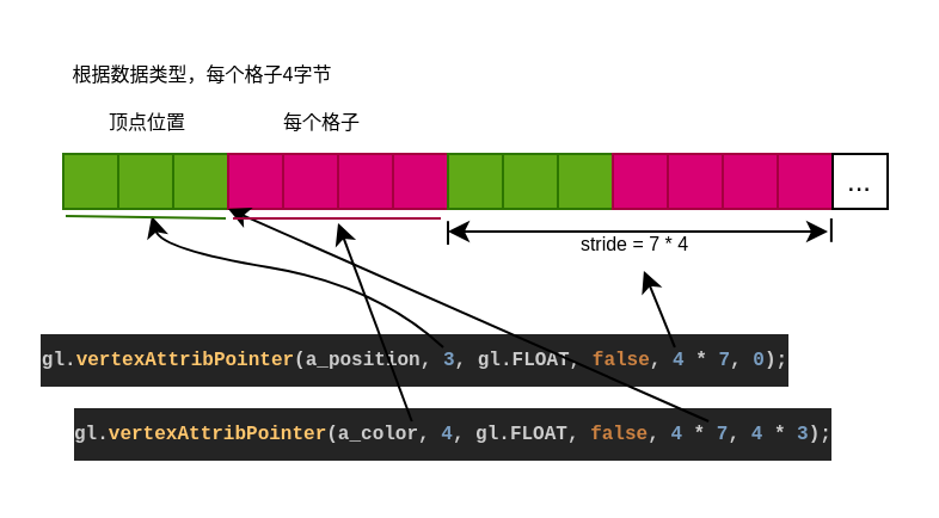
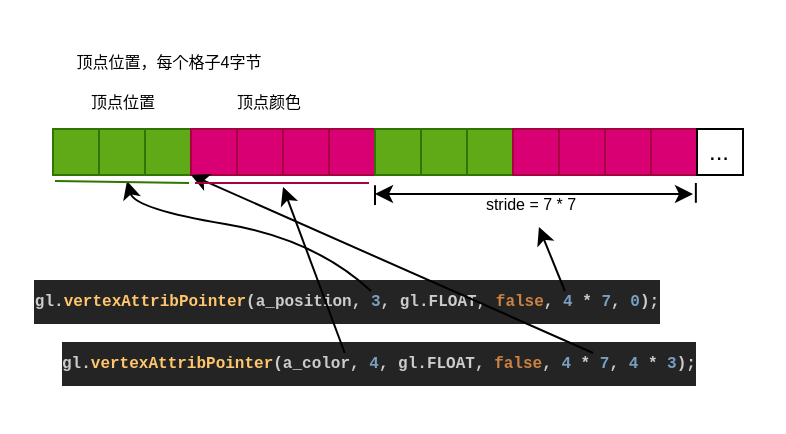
  <mxCell id="0" />
  <mxCell id="1" parent="0" />
  <mxCell id="2" value="" style="rounded=0;whiteSpace=wrap;html=1;fillColor=#60a917;fontColor=#ffffff;strokeColor=#2D7600;" vertex="1" parent="1"><mxGeometry x="26" y="64" width="23" height="23" as="geometry" /></mxCell>
  <mxCell id="3" value="" style="rounded=0;whiteSpace=wrap;html=1;fillColor=#60a917;fontColor=#ffffff;strokeColor=#2D7600;" vertex="1" parent="1"><mxGeometry x="49" y="64" width="23" height="23" as="geometry" /></mxCell>
  <mxCell id="4" value="" style="rounded=0;whiteSpace=wrap;html=1;fillColor=#60a917;fontColor=#ffffff;strokeColor=#2D7600;" vertex="1" parent="1"><mxGeometry x="72" y="64" width="23" height="23" as="geometry" /></mxCell>
  <mxCell id="5" value="" style="rounded=0;whiteSpace=wrap;html=1;fillColor=#d80073;fontColor=#ffffff;strokeColor=#A50040;" vertex="1" parent="1"><mxGeometry x="95" y="64" width="23" height="23" as="geometry" /></mxCell>
  <mxCell id="6" value="" style="rounded=0;whiteSpace=wrap;html=1;fillColor=#d80073;fontColor=#ffffff;strokeColor=#A50040;" vertex="1" parent="1"><mxGeometry x="118" y="64" width="23" height="23" as="geometry" /></mxCell>
  <mxCell id="7" value="" style="rounded=0;whiteSpace=wrap;html=1;fillColor=#d80073;fontColor=#ffffff;strokeColor=#A50040;" vertex="1" parent="1"><mxGeometry x="141" y="64" width="23" height="23" as="geometry" /></mxCell>
  <mxCell id="8" value="" style="rounded=0;whiteSpace=wrap;html=1;fillColor=#d80073;fontColor=#ffffff;strokeColor=#A50040;" vertex="1" parent="1"><mxGeometry x="164" y="64" width="23" height="23" as="geometry" /></mxCell>
  <mxCell id="9" value="" style="rounded=0;whiteSpace=wrap;html=1;fillColor=#60a917;fontColor=#ffffff;strokeColor=#2D7600;" vertex="1" parent="1"><mxGeometry x="187" y="64" width="23" height="23" as="geometry" /></mxCell>
  <mxCell id="10" value="" style="rounded=0;whiteSpace=wrap;html=1;fillColor=#60a917;fontColor=#ffffff;strokeColor=#2D7600;" vertex="1" parent="1"><mxGeometry x="210" y="64" width="23" height="23" as="geometry" /></mxCell>
  <mxCell id="11" value="" style="rounded=0;whiteSpace=wrap;html=1;fillColor=#60a917;fontColor=#ffffff;strokeColor=#2D7600;" vertex="1" parent="1"><mxGeometry x="233" y="64" width="23" height="23" as="geometry" /></mxCell>
  <mxCell id="12" value="" style="rounded=0;whiteSpace=wrap;html=1;fillColor=#d80073;fontColor=#ffffff;strokeColor=#A50040;" vertex="1" parent="1"><mxGeometry x="256" y="64" width="23" height="23" as="geometry" /></mxCell>
  <mxCell id="13" value="" style="rounded=0;whiteSpace=wrap;html=1;fillColor=#d80073;fontColor=#ffffff;strokeColor=#A50040;" vertex="1" parent="1"><mxGeometry x="279" y="64" width="23" height="23" as="geometry" /></mxCell>
  <mxCell id="14" value="" style="rounded=0;whiteSpace=wrap;html=1;fillColor=#d80073;fontColor=#ffffff;strokeColor=#A50040;" vertex="1" parent="1"><mxGeometry x="302" y="64" width="23" height="23" as="geometry" /></mxCell>
  <mxCell id="15" value="" style="rounded=0;whiteSpace=wrap;html=1;fillColor=#d80073;fontColor=#ffffff;strokeColor=#A50040;" vertex="1" parent="1"><mxGeometry x="325" y="64" width="23" height="23" as="geometry" /></mxCell>
  <mxCell id="16" value="..." style="rounded=0;whiteSpace=wrap;html=1;" vertex="1" parent="1"><mxGeometry x="348" y="64" width="23" height="23" as="geometry" /></mxCell>
  <mxCell id="17" value="顶点位置" style="text;html=1;align=center;verticalAlign=middle;resizable=0;points=[];autosize=1;strokeColor=none;fillColor=none;fontSize=8;" vertex="1" parent="1"><mxGeometry x="35.5" y="40" width="50" height="22" as="geometry" /></mxCell>
- <mxCell id="18" value="每个格子" style="text;html=1;align=center;verticalAlign=middle;resizable=0;points=[];autosize=1;strokeColor=none;fillColor=none;fontSize=8;" vertex="1" parent="1"><mxGeometry x="109" y="40" width="50" height="22" as="geometry" /></mxCell>
- <mxCell id="19" value="stride = 7 * 4" style="text;html=1;align=center;verticalAlign=middle;resizable=0;points=[];autosize=1;strokeColor=none;fillColor=none;fontSize=8;" vertex="1" parent="1"><mxGeometry x="233" y="91" width="63" height="22" as="geometry" /></mxCell>
- <mxCell id="20" value="根据数据类型，每个格子4字节" style="text;html=1;align=center;verticalAlign=middle;resizable=0;points=[];autosize=1;strokeColor=none;fillColor=none;fontSize=8;" vertex="1" parent="1"><mxGeometry x="20.5" y="20" width="126" height="22" as="geometry" /></mxCell>
+ <mxCell id="18" value="顶点颜色" style="text;html=1;align=center;verticalAlign=middle;resizable=0;points=[];autosize=1;strokeColor=none;fillColor=none;fontSize=8;" vertex="1" parent="1"><mxGeometry x="109" y="40" width="50" height="22" as="geometry" /></mxCell>
+ <mxCell id="19" value="stride = 7 * 7" style="text;html=1;align=center;verticalAlign=middle;resizable=0;points=[];autosize=1;strokeColor=none;fillColor=none;fontSize=8;" vertex="1" parent="1"><mxGeometry x="233" y="91" width="63" height="22" as="geometry" /></mxCell>
+ <mxCell id="20" value="顶点位置，每个格子4字节" style="text;html=1;align=center;verticalAlign=middle;resizable=0;points=[];autosize=1;strokeColor=none;fillColor=none;fontSize=8;" vertex="1" parent="1"><mxGeometry x="20.5" y="20" width="126" height="22" as="geometry" /></mxCell>
  <mxCell id="21" value="&lt;div style=&quot;color: rgb(204, 204, 204); background-color: rgb(36, 36, 36); font-family: Consolas, &amp;quot;Courier New&amp;quot;, monospace; font-weight: 600; line-height: 22px; white-space-collapse: preserve; font-size: 8px;&quot;&gt;gl.&lt;span style=&quot;color: #ffc66d;&quot;&gt;vertexAttribPointer&lt;/span&gt;(a_position, &lt;span style=&quot;color: #7a9ec2;&quot;&gt;3&lt;/span&gt;, gl.FLOAT, &lt;span style=&quot;color: #cc8242;&quot;&gt;false&lt;/span&gt;, &lt;span style=&quot;color: #7a9ec2;&quot;&gt;4&lt;/span&gt; * &lt;span style=&quot;color: #7a9ec2;&quot;&gt;7&lt;/span&gt;, &lt;span style=&quot;color: #7a9ec2;&quot;&gt;0&lt;/span&gt;);&lt;/div&gt;" style="text;html=1;align=center;verticalAlign=middle;resizable=0;points=[];autosize=1;strokeColor=none;fillColor=none;" vertex="1" parent="1"><mxGeometry x="20.5" y="133" width="304" height="34" as="geometry" /></mxCell>
  <mxCell id="22" value="&lt;div style=&quot;color: rgb(204, 204, 204); background-color: rgb(36, 36, 36); font-family: Consolas, &amp;quot;Courier New&amp;quot;, monospace; font-weight: 600; font-size: 8px; line-height: 22px; white-space: pre;&quot;&gt;&lt;div style=&quot;font-size: 8px;&quot;&gt;&lt;span style=&quot;color: rgb(204, 204, 204); font-size: 8px;&quot;&gt;gl.&lt;/span&gt;&lt;span style=&quot;color: rgb(255, 198, 109); font-size: 8px;&quot;&gt;vertexAttribPointer&lt;/span&gt;&lt;span style=&quot;color: rgb(204, 204, 204); font-size: 8px;&quot;&gt;(a_color, &lt;/span&gt;&lt;span style=&quot;color: rgb(122, 158, 194); font-size: 8px;&quot;&gt;4&lt;/span&gt;&lt;span style=&quot;color: rgb(204, 204, 204); font-size: 8px;&quot;&gt;, gl.FLOAT, &lt;/span&gt;&lt;span style=&quot;color: rgb(204, 130, 66); font-size: 8px;&quot;&gt;false&lt;/span&gt;&lt;span style=&quot;color: rgb(204, 204, 204); font-size: 8px;&quot;&gt;, &lt;/span&gt;&lt;span style=&quot;color: rgb(122, 158, 194); font-size: 8px;&quot;&gt;4&lt;/span&gt;&lt;span style=&quot;color: rgb(204, 204, 204); font-size: 8px;&quot;&gt; * &lt;/span&gt;&lt;span style=&quot;color: rgb(122, 158, 194); font-size: 8px;&quot;&gt;7&lt;/span&gt;&lt;span style=&quot;color: rgb(204, 204, 204); font-size: 8px;&quot;&gt;, &lt;/span&gt;&lt;span style=&quot;color: rgb(122, 158, 194); font-size: 8px;&quot;&gt;4&lt;/span&gt;&lt;span style=&quot;color: rgb(204, 204, 204); font-size: 8px;&quot;&gt; * &lt;/span&gt;&lt;span style=&quot;color: rgb(122, 158, 194); font-size: 8px;&quot;&gt;3&lt;/span&gt;&lt;span style=&quot;color: rgb(204, 204, 204); font-size: 8px;&quot;&gt;);&lt;/span&gt;&lt;/div&gt;&lt;/div&gt;" style="text;whiteSpace=wrap;html=1;fontSize=8;" vertex="1" parent="1"><mxGeometry x="28.5" y="164" width="295" height="31" as="geometry" /></mxCell>
  <mxCell id="23" value="" style="group;fontSize=7;strokeWidth=1;" vertex="1" connectable="0" parent="1"><mxGeometry x="187" y="91" width="160.43" height="11" as="geometry" /></mxCell>
  <mxCell id="24" value="" style="endArrow=none;html=1;rounded=0;" edge="1" parent="23"><mxGeometry width="50" height="50" relative="1" as="geometry"><mxPoint y="11" as="sourcePoint" /><mxPoint y="1.1" as="targetPoint" /></mxGeometry></mxCell>
  <mxCell id="25" value="" style="endArrow=none;html=1;rounded=0;" edge="1" parent="23"><mxGeometry width="50" height="50" relative="1" as="geometry"><mxPoint x="160.43" y="9.9" as="sourcePoint" /><mxPoint x="160.43" as="targetPoint" /></mxGeometry></mxCell>
  <mxCell id="26" value="" style="endArrow=classic;startArrow=classic;html=1;rounded=0;" edge="1" parent="23"><mxGeometry width="50" height="50" relative="1" as="geometry"><mxPoint y="5.5" as="sourcePoint" /><mxPoint x="159" y="5.5" as="targetPoint" /></mxGeometry></mxCell>
  <mxCell id="27" value="" style="curved=1;endArrow=classic;html=1;rounded=0;" edge="1" parent="1"><mxGeometry width="50" height="50" relative="1" as="geometry"><mxPoint x="185" y="145" as="sourcePoint" /><mxPoint x="63" y="90" as="targetPoint" /><Array as="points"><mxPoint x="157" y="119" /><mxPoint x="67" y="104" /></Array></mxGeometry></mxCell>
  <mxCell id="28" value="" style="endArrow=classic;html=1;rounded=0;exitX=0.86;exitY=0.353;exitDx=0;exitDy=0;exitPerimeter=0;" edge="1" parent="1" source="21" target="19"><mxGeometry width="50" height="50" relative="1" as="geometry"><mxPoint x="254.003" y="140" as="sourcePoint" /><mxPoint x="292.337" y="120" as="targetPoint" /></mxGeometry></mxCell>
  <mxCell id="29" value="" style="endArrow=classic;html=1;rounded=0;entryX=0;entryY=1;entryDx=0;entryDy=0;exitX=0.907;exitY=0.387;exitDx=0;exitDy=0;exitPerimeter=0;" edge="1" parent="1" source="22" target="5"><mxGeometry width="50" height="50" relative="1" as="geometry"><mxPoint x="241" y="123" as="sourcePoint" /><mxPoint x="283" y="123" as="targetPoint" /></mxGeometry></mxCell>
  <mxCell id="30" value="" style="endArrow=classic;html=1;rounded=0;exitX=0.486;exitY=0.387;exitDx=0;exitDy=0;exitPerimeter=0;" edge="1" parent="1" source="22"><mxGeometry width="50" height="50" relative="1" as="geometry"><mxPoint x="292" y="155" as="sourcePoint" /><mxPoint x="141" y="93" as="targetPoint" /></mxGeometry></mxCell>
  <mxCell id="31" value="" style="endArrow=none;html=1;rounded=0;fillColor=#60a917;strokeColor=#2D7600;" edge="1" parent="1"><mxGeometry width="50" height="50" relative="1" as="geometry"><mxPoint x="94" y="91" as="sourcePoint" /><mxPoint x="27" y="90" as="targetPoint" /></mxGeometry></mxCell>
  <mxCell id="32" value="" style="endArrow=none;html=1;rounded=0;fillColor=#d80073;strokeColor=#A50040;" edge="1" parent="1"><mxGeometry width="50" height="50" relative="1" as="geometry"><mxPoint x="184" y="91" as="sourcePoint" /><mxPoint x="97" y="91" as="targetPoint" /></mxGeometry></mxCell>
